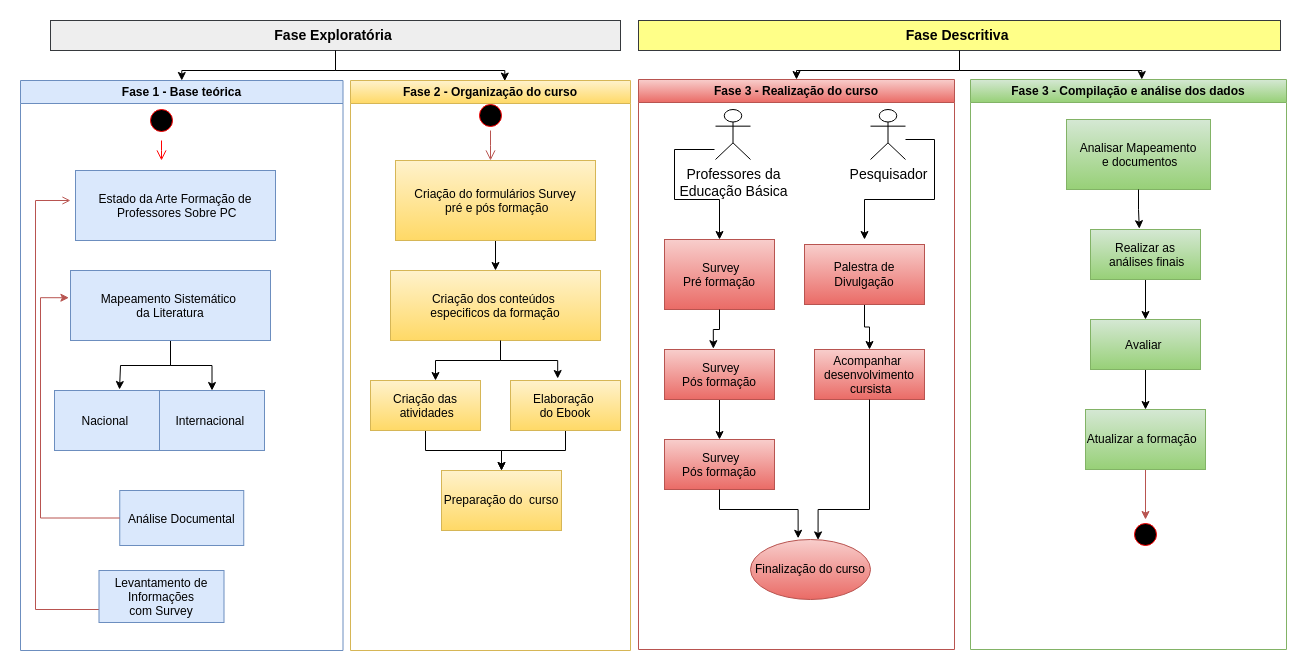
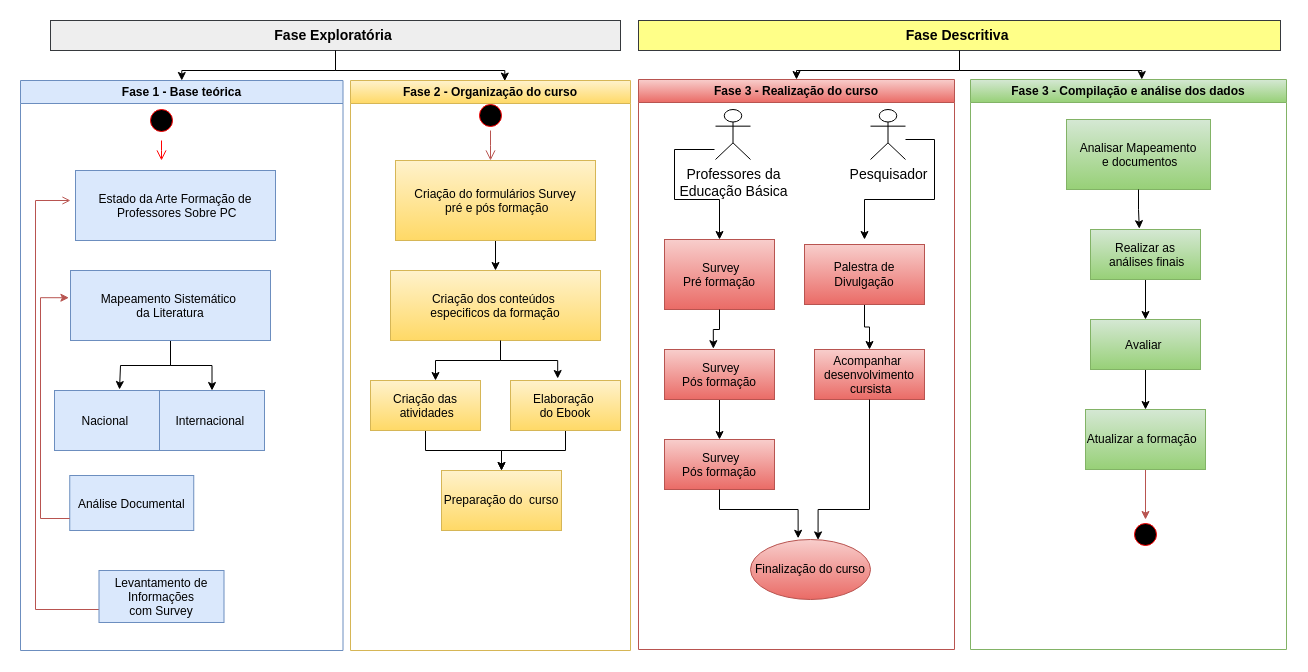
  <mxCell id="0" />
  <mxCell id="1" parent="0" />
  <mxCell id="2" value="Fase 1 - Base teórica" style="swimlane;whiteSpace=wrap;startSize=23;fillColor=#dae8fc;strokeColor=#6c8ebf;" parent="1" vertex="1"><mxGeometry x="20" y="80" width="322.5" height="570" as="geometry" /></mxCell>
  <mxCell id="3" value="" style="ellipse;shape=startState;fillColor=#000000;strokeColor=#ff0000;" parent="2" vertex="1"><mxGeometry x="126" y="25" width="30" height="30" as="geometry" /></mxCell>
  <mxCell id="4" value="" style="edgeStyle=elbowEdgeStyle;elbow=horizontal;verticalAlign=bottom;endArrow=open;endSize=8;strokeColor=#FF0000;endFill=1;rounded=0" parent="2" edge="1"><mxGeometry x="100" y="40" as="geometry"><mxPoint x="141" y="80" as="targetPoint" /><mxPoint x="141" y="60" as="sourcePoint" /></mxGeometry></mxCell>
  <mxCell id="5" value="" style="edgeStyle=orthogonalEdgeStyle;rounded=0;orthogonalLoop=1;jettySize=auto;html=1;" parent="2" source="7" target="11" edge="1"><mxGeometry relative="1" as="geometry" /></mxCell>
  <mxCell id="6" style="edgeStyle=orthogonalEdgeStyle;rounded=0;orthogonalLoop=1;jettySize=auto;html=1;" parent="2" edge="1"><mxGeometry relative="1" as="geometry"><mxPoint x="150" y="261" as="sourcePoint" /><mxPoint x="99" y="309" as="targetPoint" /><Array as="points"><mxPoint x="150" y="285" /><mxPoint x="100" y="285" /></Array></mxGeometry></mxCell>
  <mxCell id="7" value="Mapeamento Sistemático &#10;da Literatura" style="fillColor=#dae8fc;strokeColor=#6c8ebf;" parent="2" vertex="1"><mxGeometry x="50" y="190" width="200" height="70" as="geometry" /></mxCell>
  <mxCell id="8" value="Nacional " style="fillColor=#dae8fc;strokeColor=#6c8ebf;" parent="2" vertex="1"><mxGeometry x="34" y="310" width="105" height="60" as="geometry" /></mxCell>
- <mxCell id="9" value="Análise Documental" style="fillColor=#dae8fc;strokeColor=#6c8ebf;" parent="2" vertex="1"><mxGeometry x="99.25" y="410" width="124" height="55" as="geometry" /></mxCell>
+ <mxCell id="9" value="Análise Documental" style="fillColor=#dae8fc;strokeColor=#6c8ebf;" parent="2" vertex="1"><mxGeometry x="49.25" y="395" width="124" height="55" as="geometry" /></mxCell>
  <mxCell id="10" value="" style="edgeStyle=elbowEdgeStyle;elbow=horizontal;strokeColor=#b85450;endArrow=open;endFill=1;rounded=0;exitX=0;exitY=0.75;exitDx=0;exitDy=0;fillColor=#f8cecc;gradientColor=#ea6b66;" parent="2" source="12" edge="1"><mxGeometry width="100" height="100" relative="1" as="geometry"><mxPoint x="55" y="526" as="sourcePoint" /><mxPoint x="50" y="120" as="targetPoint" /><Array as="points"><mxPoint x="15" y="426" /></Array></mxGeometry></mxCell>
  <mxCell id="11" value="Internacional " style="fillColor=#dae8fc;strokeColor=#6c8ebf;" parent="2" vertex="1"><mxGeometry x="139" y="310" width="105" height="60" as="geometry" /></mxCell>
  <mxCell id="12" value="Levantamento de&#10; Informações &#10;com Survey" style="fillColor=#dae8fc;strokeColor=#6c8ebf;" parent="2" vertex="1"><mxGeometry x="78.5" y="490" width="125" height="52" as="geometry" /></mxCell>
  <mxCell id="13" value="Estado da Arte Formação de&#10; Professores Sobre PC" style="fillColor=#dae8fc;strokeColor=#6c8ebf;" parent="2" vertex="1"><mxGeometry x="55" y="90" width="200" height="70" as="geometry" /></mxCell>
  <mxCell id="14" style="edgeStyle=orthogonalEdgeStyle;rounded=0;orthogonalLoop=1;jettySize=auto;html=1;entryX=-0.008;entryY=0.389;entryDx=0;entryDy=0;entryPerimeter=0;fillColor=#f8cecc;gradientColor=#ea6b66;strokeColor=#b85450;" parent="2" source="9" target="7" edge="1"><mxGeometry relative="1" as="geometry"><Array as="points"><mxPoint x="20" y="438" /><mxPoint x="20" y="217" /></Array></mxGeometry></mxCell>
  <mxCell id="15" value="Fase 2 - Organização do curso" style="swimlane;whiteSpace=wrap;fillColor=#fff2cc;strokeColor=#d6b656;gradientColor=#ffd966;" parent="1" vertex="1"><mxGeometry x="350" y="80" width="280" height="570" as="geometry"><mxRectangle x="430" y="100" width="210" height="30" as="alternateBounds" /></mxGeometry></mxCell>
  <mxCell id="16" value="" style="ellipse;shape=startState;fillColor=#000000;strokeColor=#ff0000;" parent="15" vertex="1"><mxGeometry x="125" y="20" width="30" height="30" as="geometry" /></mxCell>
  <mxCell id="17" value="" style="edgeStyle=elbowEdgeStyle;elbow=horizontal;verticalAlign=bottom;endArrow=open;endSize=8;strokeColor=#b85450;endFill=1;rounded=0;fillColor=#f8cecc;gradientColor=#ea6b66;" parent="15" source="16" target="19" edge="1"><mxGeometry x="40" y="20" as="geometry"><mxPoint x="75" y="90" as="targetPoint" /></mxGeometry></mxCell>
  <mxCell id="18" value="" style="edgeStyle=orthogonalEdgeStyle;rounded=0;orthogonalLoop=1;jettySize=auto;html=1;" parent="15" source="19" target="21" edge="1"><mxGeometry relative="1" as="geometry" /></mxCell>
  <mxCell id="19" value="Criação do formulários Survey&#10; pré e pós formação" style="fillColor=#fff2cc;gradientColor=#ffd966;strokeColor=#d6b656;" parent="15" vertex="1"><mxGeometry x="45" y="80" width="200" height="80" as="geometry" /></mxCell>
  <mxCell id="20" value="" style="edgeStyle=orthogonalEdgeStyle;rounded=0;orthogonalLoop=1;jettySize=auto;html=1;" parent="15" edge="1"><mxGeometry relative="1" as="geometry"><mxPoint x="150" y="250" as="sourcePoint" /><mxPoint x="85" y="300" as="targetPoint" /><Array as="points"><mxPoint x="150" y="280" /><mxPoint x="85" y="280" /></Array></mxGeometry></mxCell>
  <mxCell id="21" value="Criação dos conteúdos &#10;especificos da formação" style="fillColor=#fff2cc;gradientColor=#ffd966;strokeColor=#d6b656;" parent="15" vertex="1"><mxGeometry x="40" y="190" width="210" height="70" as="geometry" /></mxCell>
  <mxCell id="22" value="" style="edgeStyle=orthogonalEdgeStyle;rounded=0;orthogonalLoop=1;jettySize=auto;html=1;" parent="15" source="23" target="27" edge="1"><mxGeometry relative="1" as="geometry" /></mxCell>
  <mxCell id="23" value="Criação das&#10; atividades" style="fillColor=#fff2cc;gradientColor=#ffd966;strokeColor=#d6b656;" parent="15" vertex="1"><mxGeometry x="20" y="300" width="110" height="50" as="geometry" /></mxCell>
  <mxCell id="24" value="" style="edgeStyle=orthogonalEdgeStyle;rounded=0;orthogonalLoop=1;jettySize=auto;html=1;" parent="15" source="25" target="27" edge="1"><mxGeometry relative="1" as="geometry" /></mxCell>
  <mxCell id="25" value="Elaboração &#10;do Ebook" style="fillColor=#fff2cc;gradientColor=#ffd966;strokeColor=#d6b656;" parent="15" vertex="1"><mxGeometry x="160" y="300" width="110" height="50" as="geometry" /></mxCell>
  <mxCell id="26" style="edgeStyle=orthogonalEdgeStyle;rounded=0;orthogonalLoop=1;jettySize=auto;html=1;entryX=0.429;entryY=-0.04;entryDx=0;entryDy=0;entryPerimeter=0;" parent="15" source="21" target="25" edge="1"><mxGeometry relative="1" as="geometry"><Array as="points"><mxPoint x="150" y="280" /><mxPoint x="207" y="280" /></Array></mxGeometry></mxCell>
  <mxCell id="27" value="Preparação do&amp;nbsp; curso" style="rounded=0;whiteSpace=wrap;html=1;fillColor=#fff2cc;gradientColor=#ffd966;strokeColor=#d6b656;" parent="15" vertex="1"><mxGeometry x="91" y="390" width="120" height="60" as="geometry" /></mxCell>
  <mxCell id="28" value="Fase 3 - Realização do curso" style="swimlane;whiteSpace=wrap;fillColor=#f8cecc;gradientColor=#ea6b66;strokeColor=#b85450;" parent="1" vertex="1"><mxGeometry x="638" y="79" width="316" height="570" as="geometry" /></mxCell>
  <mxCell id="29" value=" Survey&#10;Pré formação" style="fillColor=#f8cecc;gradientColor=#ea6b66;strokeColor=#b85450;" parent="28" vertex="1"><mxGeometry x="26" y="160" width="110" height="70" as="geometry" /></mxCell>
  <mxCell id="30" value="Acompanhar &#10;desenvolvimento&#10; cursista" style="fillColor=#f8cecc;gradientColor=#ea6b66;strokeColor=#b85450;" parent="28" vertex="1"><mxGeometry x="176" y="270" width="110" height="50" as="geometry" /></mxCell>
  <mxCell id="31" value=" Survey&#10;Pós formação" style="fillColor=#f8cecc;gradientColor=#ea6b66;strokeColor=#b85450;" parent="28" vertex="1"><mxGeometry x="26" y="360" width="110" height="50" as="geometry" /></mxCell>
  <mxCell id="32" value="Finalização do curso" style="ellipse;whiteSpace=wrap;html=1;fillColor=#f8cecc;gradientColor=#ea6b66;strokeColor=#b85450;" parent="28" vertex="1"><mxGeometry x="112" y="460" width="120" height="60" as="geometry" /></mxCell>
  <mxCell id="33" value="" style="edgeStyle=orthogonalEdgeStyle;rounded=0;orthogonalLoop=1;jettySize=auto;html=1;" parent="28" target="29" edge="1"><mxGeometry relative="1" as="geometry"><mxPoint x="76" y="70" as="sourcePoint" /><Array as="points"><mxPoint x="36" y="70" /><mxPoint x="36" y="120" /><mxPoint x="81" y="120" /></Array></mxGeometry></mxCell>
  <mxCell id="34" value="&lt;font style=&quot;font-size: 14px;&quot;&gt;Professores da&lt;/font&gt;&lt;div&gt;&lt;font style=&quot;font-size: 14px;&quot;&gt;Educação&amp;nbsp;Básica&lt;/font&gt;&lt;/div&gt;" style="shape=umlActor;verticalLabelPosition=bottom;verticalAlign=top;html=1;" parent="28" vertex="1"><mxGeometry x="77" y="30" width="35" height="50" as="geometry" /></mxCell>
  <mxCell id="35" style="edgeStyle=orthogonalEdgeStyle;rounded=0;orthogonalLoop=1;jettySize=auto;html=1;entryX=0.5;entryY=0;entryDx=0;entryDy=0;" parent="28" source="36" target="30" edge="1"><mxGeometry relative="1" as="geometry"><mxPoint x="228" y="263" as="targetPoint" /></mxGeometry></mxCell>
  <mxCell id="36" value="Palestra de Divulgação" style="rounded=0;whiteSpace=wrap;html=1;fillColor=#f8cecc;gradientColor=#ea6b66;strokeColor=#b85450;" parent="28" vertex="1"><mxGeometry x="166" y="165" width="120" height="60" as="geometry" /></mxCell>
  <mxCell id="37" style="edgeStyle=orthogonalEdgeStyle;rounded=0;orthogonalLoop=1;jettySize=auto;html=1;" parent="28" source="38" edge="1"><mxGeometry relative="1" as="geometry"><mxPoint x="226" y="160" as="targetPoint" /><Array as="points"><mxPoint x="296" y="60" /><mxPoint x="296" y="120" /><mxPoint x="226" y="120" /></Array></mxGeometry></mxCell>
  <mxCell id="38" value="&lt;span style=&quot;font-size: 14px;&quot;&gt;Pesquisador&lt;/span&gt;" style="shape=umlActor;verticalLabelPosition=bottom;verticalAlign=top;html=1;" parent="28" vertex="1"><mxGeometry x="232" y="30" width="35" height="50" as="geometry" /></mxCell>
  <mxCell id="39" style="edgeStyle=orthogonalEdgeStyle;rounded=0;orthogonalLoop=1;jettySize=auto;html=1;" parent="28" source="40" target="31" edge="1"><mxGeometry relative="1" as="geometry" /></mxCell>
  <mxCell id="40" value=" Survey&#10;Pós formação" style="fillColor=#f8cecc;gradientColor=#ea6b66;strokeColor=#b85450;" parent="28" vertex="1"><mxGeometry x="26" y="270" width="110" height="50" as="geometry" /></mxCell>
  <mxCell id="41" style="edgeStyle=orthogonalEdgeStyle;rounded=0;orthogonalLoop=1;jettySize=auto;html=1;entryX=0.397;entryY=-0.02;entryDx=0;entryDy=0;entryPerimeter=0;" parent="28" source="31" target="32" edge="1"><mxGeometry relative="1" as="geometry"><Array as="points"><mxPoint x="81" y="430" /><mxPoint x="160" y="430" /></Array></mxGeometry></mxCell>
  <mxCell id="42" style="edgeStyle=orthogonalEdgeStyle;rounded=0;orthogonalLoop=1;jettySize=auto;html=1;entryX=0.444;entryY=-0.016;entryDx=0;entryDy=0;entryPerimeter=0;" parent="28" source="29" target="40" edge="1"><mxGeometry relative="1" as="geometry" /></mxCell>
  <mxCell id="43" style="edgeStyle=orthogonalEdgeStyle;rounded=0;orthogonalLoop=1;jettySize=auto;html=1;entryX=0.563;entryY=0.007;entryDx=0;entryDy=0;entryPerimeter=0;" parent="28" source="30" target="32" edge="1"><mxGeometry relative="1" as="geometry"><Array as="points"><mxPoint x="231" y="430" /><mxPoint x="180" y="430" /></Array></mxGeometry></mxCell>
  <mxCell id="44" value="Fase 3 - Compilação e análise dos dados" style="swimlane;whiteSpace=wrap;fillColor=#d5e8d4;gradientColor=#97d077;strokeColor=#82b366;" parent="1" vertex="1"><mxGeometry x="970" y="79" width="316" height="570" as="geometry" /></mxCell>
  <mxCell id="45" value="Analisar Mapeamento&#10; e documentos" style="fillColor=#d5e8d4;gradientColor=#97d077;strokeColor=#82b366;" parent="44" vertex="1"><mxGeometry x="96" y="40" width="144" height="70" as="geometry" /></mxCell>
  <mxCell id="46" value="" style="edgeStyle=orthogonalEdgeStyle;rounded=0;orthogonalLoop=1;jettySize=auto;html=1;" parent="44" source="47" target="49" edge="1"><mxGeometry relative="1" as="geometry" /></mxCell>
  <mxCell id="47" value="Avaliar " style="fillColor=#d5e8d4;gradientColor=#97d077;strokeColor=#82b366;" parent="44" vertex="1"><mxGeometry x="120" y="240" width="110" height="50" as="geometry" /></mxCell>
  <mxCell id="48" value="" style="edgeStyle=orthogonalEdgeStyle;rounded=0;orthogonalLoop=1;jettySize=auto;html=1;fillColor=#f8cecc;gradientColor=#ea6b66;strokeColor=#b85450;" parent="44" source="49" target="53" edge="1"><mxGeometry relative="1" as="geometry" /></mxCell>
  <mxCell id="49" value="Atualizar a formação &amp;nbsp;" style="rounded=0;whiteSpace=wrap;html=1;fillColor=#d5e8d4;gradientColor=#97d077;strokeColor=#82b366;" parent="44" vertex="1"><mxGeometry x="115" y="330" width="120" height="60" as="geometry" /></mxCell>
  <mxCell id="50" style="edgeStyle=orthogonalEdgeStyle;rounded=0;orthogonalLoop=1;jettySize=auto;html=1;" parent="44" source="51" target="47" edge="1"><mxGeometry relative="1" as="geometry" /></mxCell>
  <mxCell id="51" value="Realizar as&#10; análises finais" style="fillColor=#d5e8d4;gradientColor=#97d077;strokeColor=#82b366;" parent="44" vertex="1"><mxGeometry x="120" y="150" width="110" height="50" as="geometry" /></mxCell>
  <mxCell id="52" style="edgeStyle=orthogonalEdgeStyle;rounded=0;orthogonalLoop=1;jettySize=auto;html=1;entryX=0.444;entryY=-0.016;entryDx=0;entryDy=0;entryPerimeter=0;" parent="44" source="45" target="51" edge="1"><mxGeometry relative="1" as="geometry" /></mxCell>
  <mxCell id="53" value="" style="ellipse;shape=startState;fillColor=#000000;strokeColor=#ff0000;" parent="44" vertex="1"><mxGeometry x="160" y="440" width="30" height="30" as="geometry" /></mxCell>
  <mxCell id="54" style="edgeStyle=orthogonalEdgeStyle;rounded=0;orthogonalLoop=1;jettySize=auto;html=1;entryX=0.5;entryY=0;entryDx=0;entryDy=0;" parent="1" source="55" target="2" edge="1"><mxGeometry relative="1" as="geometry"><mxPoint x="270" y="70" as="targetPoint" /></mxGeometry></mxCell>
  <mxCell id="55" value="&lt;b&gt;&lt;font style=&quot;font-size: 14px;&quot;&gt;Fase Exploratória&amp;nbsp;&lt;/font&gt;&lt;/b&gt;" style="text;html=1;align=center;verticalAlign=middle;whiteSpace=wrap;rounded=0;fillColor=#eeeeee;strokeColor=#36393d;" parent="1" vertex="1"><mxGeometry x="50" y="20" width="570" height="30" as="geometry" /></mxCell>
  <mxCell id="56" style="edgeStyle=orthogonalEdgeStyle;rounded=0;orthogonalLoop=1;jettySize=auto;html=1;entryX=0.5;entryY=0;entryDx=0;entryDy=0;" parent="1" source="57" target="28" edge="1"><mxGeometry relative="1" as="geometry" /></mxCell>
  <mxCell id="57" value="&lt;font style=&quot;font-size: 14px;&quot;&gt;&lt;b&gt;Fase Descritiva&amp;nbsp;&lt;/b&gt;&lt;/font&gt;" style="text;html=1;align=center;verticalAlign=middle;whiteSpace=wrap;rounded=0;fillColor=#ffff88;strokeColor=#36393d;" parent="1" vertex="1"><mxGeometry x="638" y="20" width="642" height="30" as="geometry" /></mxCell>
  <mxCell id="58" style="edgeStyle=orthogonalEdgeStyle;rounded=0;orthogonalLoop=1;jettySize=auto;html=1;entryX=0.551;entryY=0.001;entryDx=0;entryDy=0;entryPerimeter=0;" parent="1" source="55" target="15" edge="1"><mxGeometry relative="1" as="geometry" /></mxCell>
  <mxCell id="59" style="edgeStyle=orthogonalEdgeStyle;rounded=0;orthogonalLoop=1;jettySize=auto;html=1;entryX=0.542;entryY=0;entryDx=0;entryDy=0;entryPerimeter=0;" parent="1" source="57" target="44" edge="1"><mxGeometry relative="1" as="geometry" /></mxCell>
